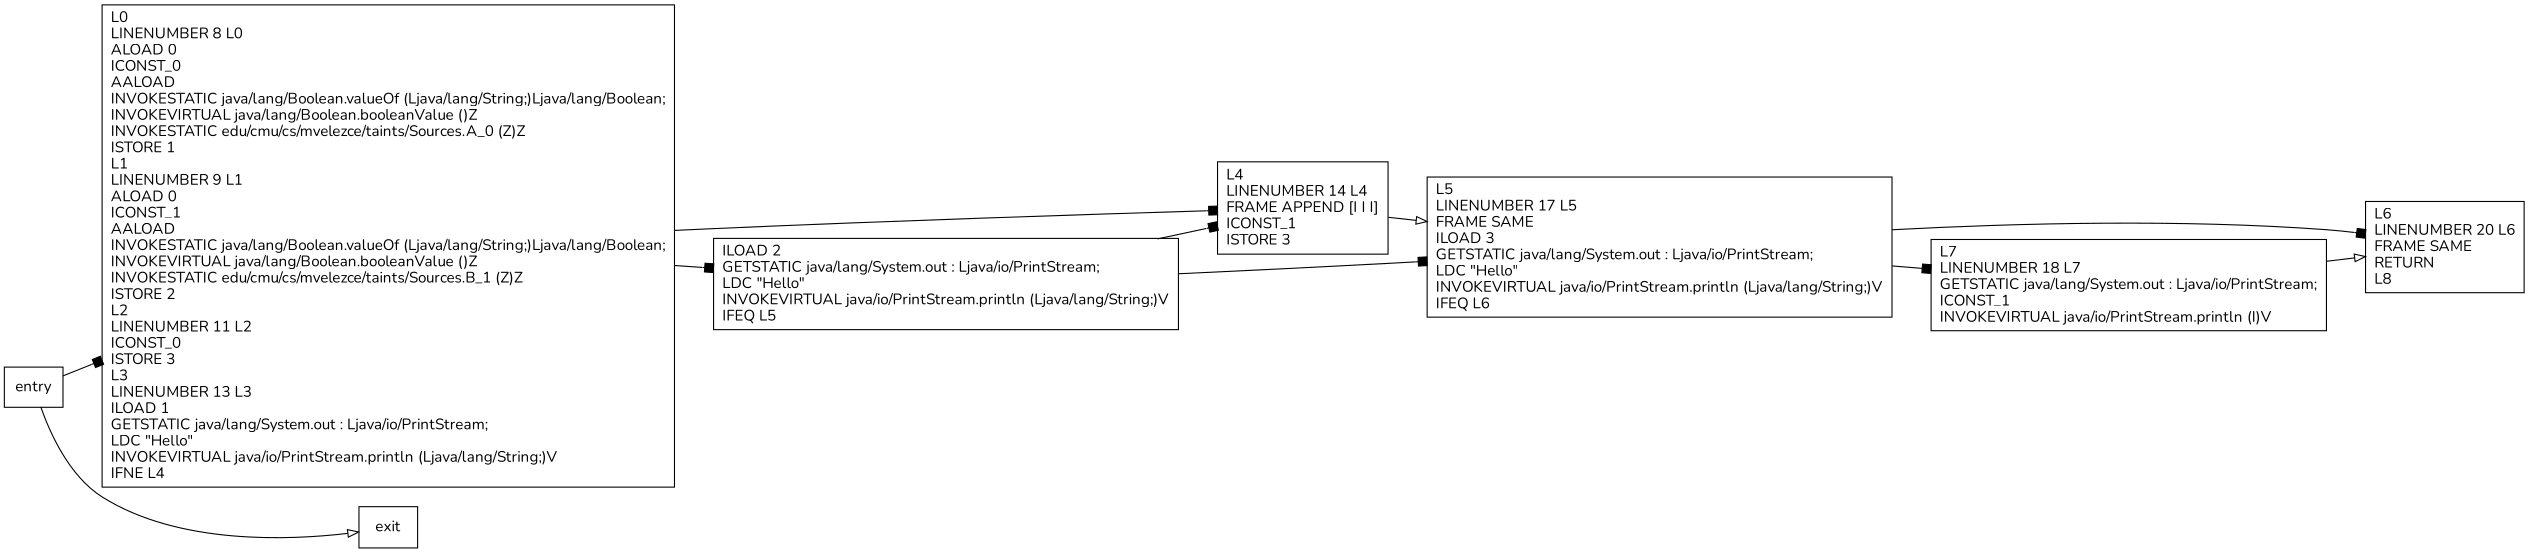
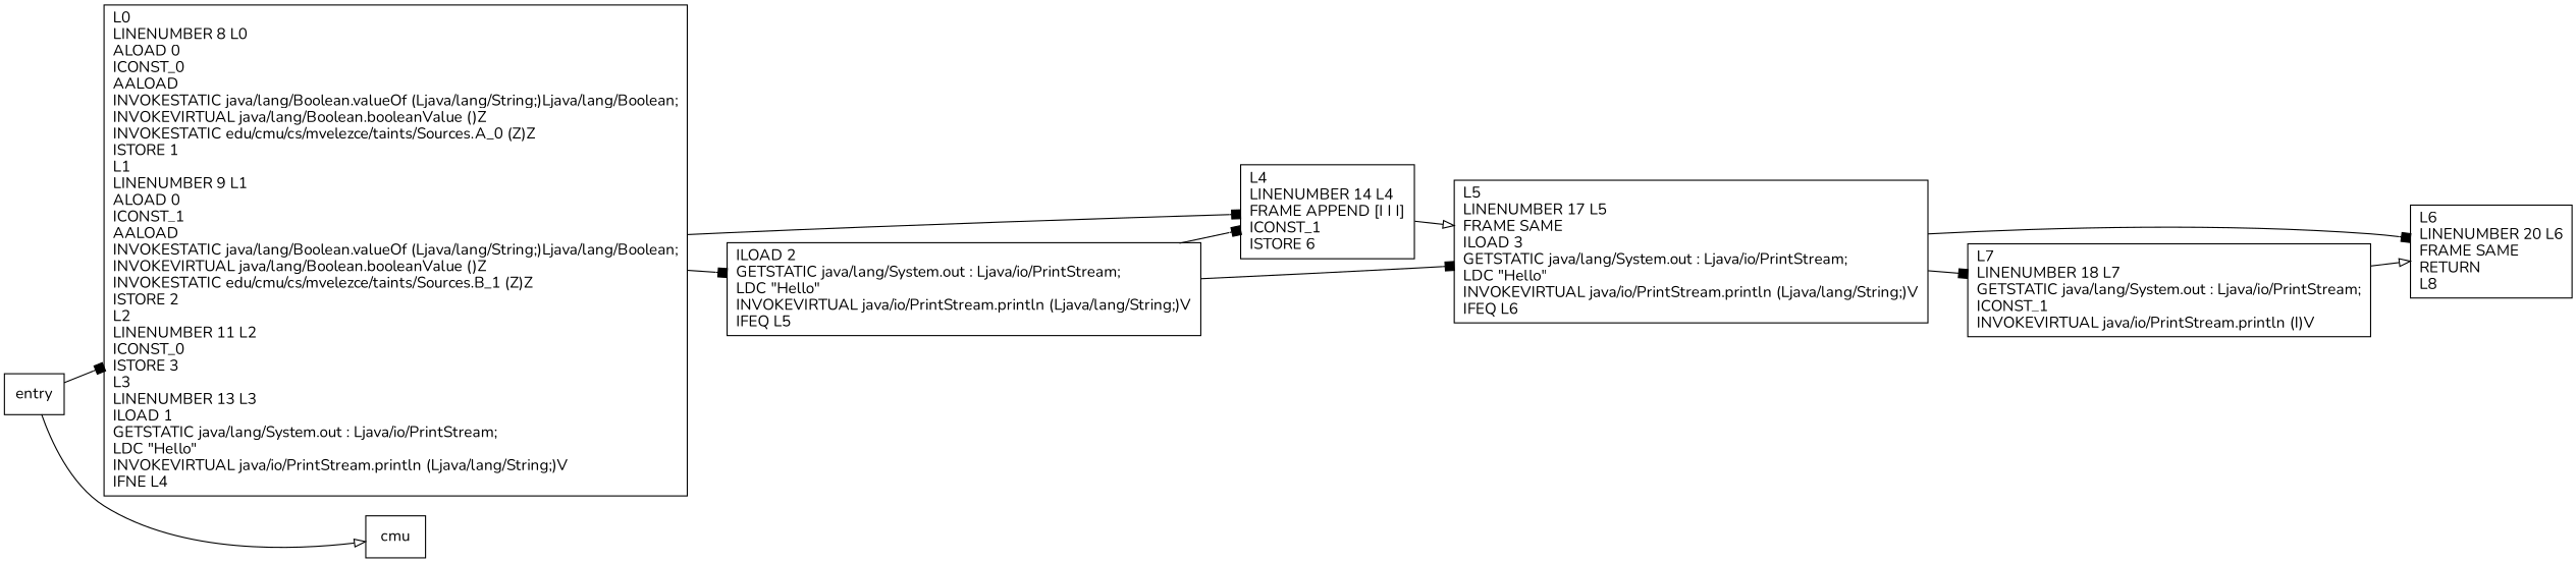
  digraph {
    fontname=Nunito
    rankdir=LR
    node [fontname=Nunito shape=record]
    edge [arrowhead=box fontname=Nunito]
    n1 [label="L5\lLINENUMBER 17 L5\lFRAME SAME\lILOAD 3\lGETSTATIC java/lang/System.out : Ljava/io/PrintStream;\lLDC \"Hello\"\lINVOKEVIRTUAL java/io/PrintStream.println (Ljava/lang/String;)V\lIFEQ L6\l"]
    n2 [label="L6\lLINENUMBER 20 L6\lFRAME SAME\lRETURN\lL8\l"]
    n3 [label="L7\lLINENUMBER 18 L7\lGETSTATIC java/lang/System.out : Ljava/io/PrintStream;\lICONST_1\lINVOKEVIRTUAL java/io/PrintStream.println (I)V\l"]
    n4 [label="L0\lLINENUMBER 8 L0\lALOAD 0\lICONST_0\lAALOAD\lINVOKESTATIC java/lang/Boolean.valueOf (Ljava/lang/String;)Ljava/lang/Boolean;\lINVOKEVIRTUAL java/lang/Boolean.booleanValue ()Z\lINVOKESTATIC edu/cmu/cs/mvelezce/taints/Sources.A_0 (Z)Z\lISTORE 1\lL1\lLINENUMBER 9 L1\lALOAD 0\lICONST_1\lAALOAD\lINVOKESTATIC java/lang/Boolean.valueOf (Ljava/lang/String;)Ljava/lang/Boolean;\lINVOKEVIRTUAL java/lang/Boolean.booleanValue ()Z\lINVOKESTATIC edu/cmu/cs/mvelezce/taints/Sources.B_1 (Z)Z\lISTORE 2\lL2\lLINENUMBER 11 L2\lICONST_0\lISTORE 3\lL3\lLINENUMBER 13 L3\lILOAD 1\lGETSTATIC java/lang/System.out : Ljava/io/PrintStream;\lLDC \"Hello\"\lINVOKEVIRTUAL java/io/PrintStream.println (Ljava/lang/String;)V\lIFNE L4\l"]
-   n5 [label="L4\lLINENUMBER 14 L4\lFRAME APPEND [I I I]\lICONST_1\lISTORE 3\l"]
+   n5 [label="L4\lLINENUMBER 14 L4\lFRAME APPEND [I I I]\lICONST_1\lISTORE 6\l"]
    n6 [label="ILOAD 2\lGETSTATIC java/lang/System.out : Ljava/io/PrintStream;\lLDC \"Hello\"\lINVOKEVIRTUAL java/io/PrintStream.println (Ljava/lang/String;)V\lIFEQ L5\l"]
    entry
-   exit
+   exit [label=cmu]
    n1 -> n2
    n1 -> n3
    n3 -> n2 [arrowhead=onormal]
    n4 -> n5
    n4 -> n6
    n5 -> n1 [arrowhead=onormal]
    n6 -> n1
    n6 -> n5
    entry -> n4
    entry -> exit [arrowhead=onormal]
  }
